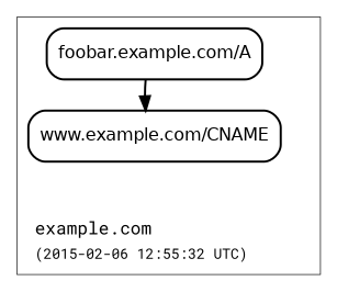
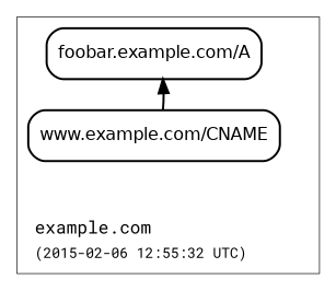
  digraph {
    compound=true
    rankdir=BT
    ranksep=0.3
    fontname="Roboto Mono"
    node [penwidth=1.5 shape=point style=invis fontname="Roboto Mono"]
    edge [penwidth=1.5 style=invis fontname="Roboto Mono"]
    "cluster_example.com_top"
    "cluster_example.com_bottom"
    n3 [color="#000000" fillcolor="#ffffff" label=<<FONT POINT-SIZE="12" FACE="Helvetica">www.example.com/CNAME</FONT>> shape=rectangle style="rounded,filled"]
    n4 [color="#000000" fillcolor="#ffffff" label=<<FONT POINT-SIZE="12" FACE="Helvetica">foobar.example.com/A</FONT>> shape=rectangle style="rounded,filled"]
    subgraph cluster_1 {
      label=<<TABLE BORDER="0"><TR><TD ALIGN="LEFT"><FONT POINT-SIZE="12">example.com</FONT></TD></TR><TR><TD ALIGN="LEFT"><FONT POINT-SIZE="10">(2015-02-06 12:55:32 UTC)</FONT></TD></TR></TABLE>>
      labeljust=l
      penwidth=0.5
      "cluster_example.com_top"
      "cluster_example.com_bottom"
      n3
      n4
    }
    "cluster_example.com_bottom" -> n3
    "cluster_example.com_bottom" -> n4
-   n3 -> n4 [color="#000000" dir=back style=solid]
+   n4 -> n3 [color="#000000" dir=back style=solid]
  }
